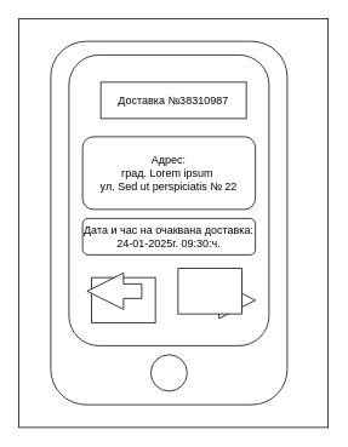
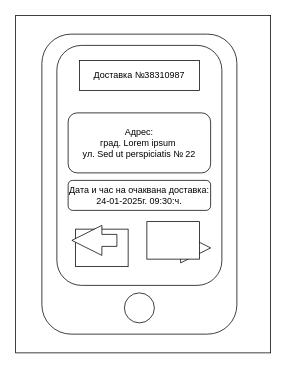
  <mxCell id="0" />
  <mxCell id="1" parent="0" />
  <mxCell id="2" value="" style="rounded=0;whiteSpace=wrap;html=1;" vertex="1" parent="1"><mxGeometry x="20" y="20" width="340" height="450" as="geometry" /></mxCell>
  <mxCell id="3" value="" style="rounded=1;whiteSpace=wrap;html=1;" vertex="1" parent="1"><mxGeometry x="55" y="45" width="260" height="400" as="geometry" /></mxCell>
  <mxCell id="4" value="" style="rounded=1;whiteSpace=wrap;html=1;" vertex="1" parent="1"><mxGeometry x="75" y="60" width="220" height="320" as="geometry" /></mxCell>
- <mxCell id="5" value="Доставка №38310987" style="rounded=0;whiteSpace=wrap;html=1;" vertex="1" parent="1"><mxGeometry x="110" y="90" width="160" height="40" as="geometry" /></mxCell>
+ <mxCell id="5" value="Доставка №38310987" style="rounded=0;whiteSpace=wrap;html=1;" vertex="1" parent="1"><mxGeometry x="105" y="80" width="160" height="40" as="geometry" /></mxCell>
  <mxCell id="6" value="Дата и час на очаквана доставка:&lt;br&gt;24-01-2025г. 09:30:ч." style="rounded=1;whiteSpace=wrap;html=1;" vertex="1" parent="1"><mxGeometry x="90" y="240" width="190" height="40" as="geometry" /></mxCell>
  <mxCell id="7" value="Адрес:&lt;br&gt;град.&amp;nbsp;Lorem ipsum&amp;nbsp;&lt;br&gt;ул.&amp;nbsp;Sed ut perspiciatis № 22" style="rounded=1;whiteSpace=wrap;html=1;" vertex="1" parent="1"><mxGeometry x="90" y="150" width="190" height="80" as="geometry" /></mxCell>
  <mxCell id="8" value="" style="ellipse;whiteSpace=wrap;html=1;aspect=fixed;" vertex="1" parent="1"><mxGeometry x="165" y="390" width="40" height="40" as="geometry" /></mxCell>
  <mxCell id="9" value="" style="html=1;shadow=0;dashed=0;align=center;verticalAlign=middle;shape=mxgraph.arrows2.arrow;dy=0.6;dx=40;flipH=1;notch=0;direction=west;" vertex="1" parent="1"><mxGeometry x="220" y="310" width="60" height="40" as="geometry" /></mxCell>
  <mxCell id="10" value="" style="rounded=0;whiteSpace=wrap;html=1;" vertex="1" parent="1"><mxGeometry x="195" y="295" width="70" height="50" as="geometry" /></mxCell>
  <mxCell id="11" value="" style="rounded=0;whiteSpace=wrap;html=1;" vertex="1" parent="1"><mxGeometry x="100" y="305" width="70" height="50" as="geometry" /></mxCell>
  <mxCell id="12" value="" style="html=1;shadow=0;dashed=0;align=center;verticalAlign=middle;shape=mxgraph.arrows2.arrow;dy=0.6;dx=40;flipH=1;notch=0;" vertex="1" parent="1"><mxGeometry x="95" y="300" width="60" height="40" as="geometry" /></mxCell>
